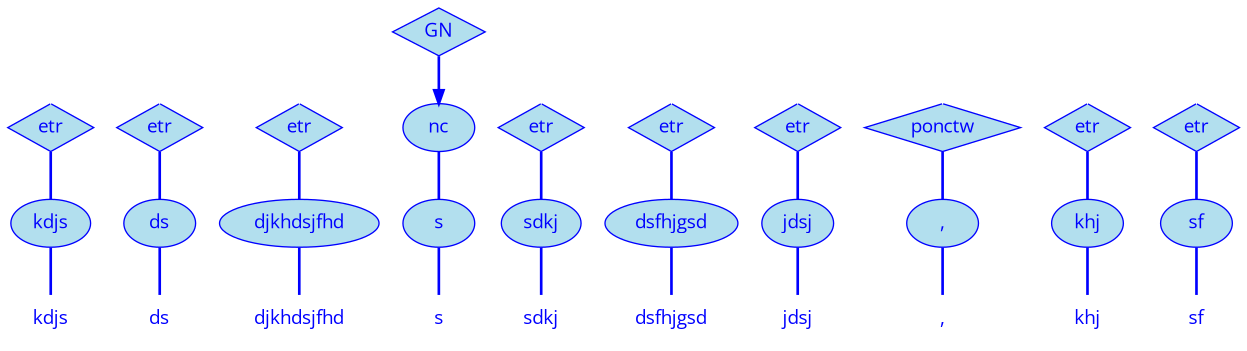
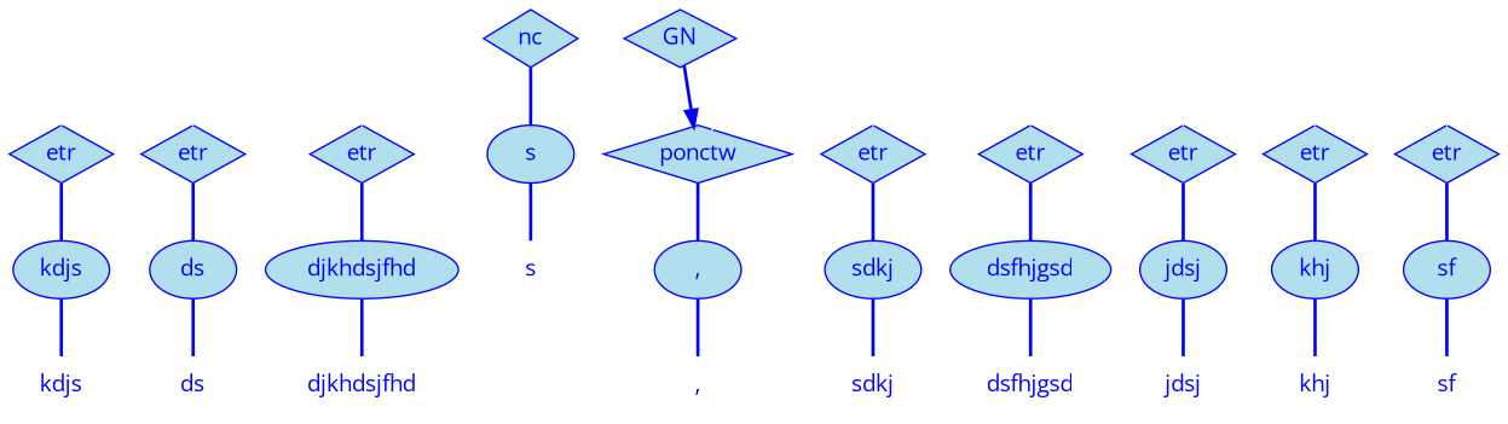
  digraph {
    fontname="Open Sans"
    node [fillcolor=lightblue2 fontcolor=blue fontname="Open Sans" shape=diamond color=blue style=filled]
    edge [arrowhead=none color=blue fontcolor=blue fontname="Open Sans" minlen=1 style=bold]
    n1 [height=0.50 label=kdjs shape=plaintext width=0.75 color="" style=""]
    n2 [height=0.50 label=kdjs shape=ellipse width=0.83]
    n3 [height=0.50 label=etr width=0.75]
    n4 [height=0.50 label=ds shape=plaintext width=0.75 color="" style=""]
    n5 [height=0.50 label=ds shape=ellipse width=0.75]
    n6 [height=0.50 label=etr width=0.75]
    n7 [height=0.50 label=djkhdsjfhd shape=plaintext width=1.19 color="" style=""]
    n8 [height=0.50 label=djkhdsjfhd shape=ellipse width=1.67]
    n9 [height=0.50 label=etr width=0.75]
    n10 [height=0.50 label=s shape=plaintext width=0.75 color="" style=""]
    n11 [height=0.50 label=s shape=ellipse width=0.75]
-   n12 [height=0.50 label=nc shape=ellipse width=0.75]
+   n12 [height=0.50 label=nc width=0.75]
    n13 [arrowhead=doubleoctagon height=0.50 label=GN width=0.75]
    n14 [height=0.50 label=sdkj shape=plaintext width=0.75 color="" style=""]
    n15 [height=0.50 label=sdkj shape=ellipse width=0.83]
    n16 [height=0.50 label=etr width=0.75]
    n17 [height=0.50 label=dsfhjgsd shape=plaintext width=1.00 color="" style=""]
    n18 [height=0.50 label=dsfhjgsd shape=ellipse width=1.39]
    n19 [height=0.50 label=etr width=0.75]
    n20 [height=0.50 label=jdsj shape=plaintext width=0.75 color="" style=""]
    n21 [height=0.50 label=jdsj shape=ellipse width=0.75]
    n22 [height=0.50 label=etr width=0.75]
    n23 [height=0.50 label="," shape=plaintext width=0.75 color="" style=""]
    n24 [height=0.50 label="," shape=ellipse width=0.75]
    n25 [height=0.50 label=ponctw width=1.28]
    n26 [height=0.50 label=khj shape=plaintext width=0.75 color="" style=""]
    n27 [height=0.50 label=khj shape=ellipse width=0.75]
    n28 [height=0.50 label=etr width=0.75]
    n29 [height=0.50 label=sf shape=plaintext width=0.75 color="" style=""]
    n30 [height=0.50 label=sf shape=ellipse width=0.75]
    n31 [height=0.50 label=etr width=0.75]
    "mc1s1_P11#pos#empty" [color=white fillcolor=white fontcolor=white height=0.06 shape=point width=0.06 style=""]
    "mc1s1_P36#pos#empty" [color=white fillcolor=white fontcolor=white height=0.06 shape=point width=0.06 style=""]
    "mc1s1_P61#pos#empty" [color=white fillcolor=white fontcolor=white height=0.06 shape=point width=0.06 style=""]
    "mc1s1_P87#pos#empty" [color=white fillcolor=white fontcolor=white height=0.06 shape=point width=0.06 style=""]
    "mc1s1_P112#pos#empty" [color=white fillcolor=white fontcolor=white height=0.06 shape=point width=0.06 style=""]
    "mc1s1_P137#pos#empty" [color=white fillcolor=white fontcolor=white height=0.06 shape=point width=0.06 style=""]
    "mc1s1_P152L1#pos#empty" [color=white fillcolor=white fontcolor=white height=0.06 shape=point width=0.06 style=""]
    "mc1s1_P163#pos#empty" [color=white fillcolor=white fontcolor=white height=0.06 shape=point width=0.06 style=""]
    "mc1s1_P188#pos#empty" [color=white fillcolor=white fontcolor=white height=0.06 shape=point width=0.06 style=""]
    n2 -> n1
    n3 -> n2
    n5 -> n4
    n6 -> n5
    n8 -> n7
    n9 -> n8
    n11 -> n10
    n12 -> n11
-   n13 -> n12 [shape=normal arrowhead=""]
+   n13 -> n25 [shape=normal arrowhead=""]
    n15 -> n14
    n16 -> n15
    n18 -> n17
    n19 -> n18
    n21 -> n20
    n22 -> n21
    n24 -> n23
    n25 -> n24
    n27 -> n26
    n28 -> n27
    n30 -> n29
    n31 -> n30
    "mc1s1_P11#pos#empty" -> n3 [color=white fontcolor=white shape=none arrowhead="" style=""]
    "mc1s1_P36#pos#empty" -> n6 [color=white fontcolor=white shape=none arrowhead="" style=""]
    "mc1s1_P61#pos#empty" -> n9 [color=white fontcolor=white shape=none arrowhead="" style=""]
    "mc1s1_P87#pos#empty" -> n16 [color=white fontcolor=white shape=none arrowhead="" style=""]
    "mc1s1_P112#pos#empty" -> n19 [color=white fontcolor=white shape=none arrowhead="" style=""]
    "mc1s1_P137#pos#empty" -> n22 [color=white fontcolor=white shape=none arrowhead="" style=""]
    "mc1s1_P152L1#pos#empty" -> n25 [color=white fontcolor=white shape=none arrowhead="" style=""]
    "mc1s1_P163#pos#empty" -> n28 [color=white fontcolor=white shape=none arrowhead="" style=""]
    "mc1s1_P188#pos#empty" -> n31 [color=white fontcolor=white shape=none arrowhead="" style=""]
  }
